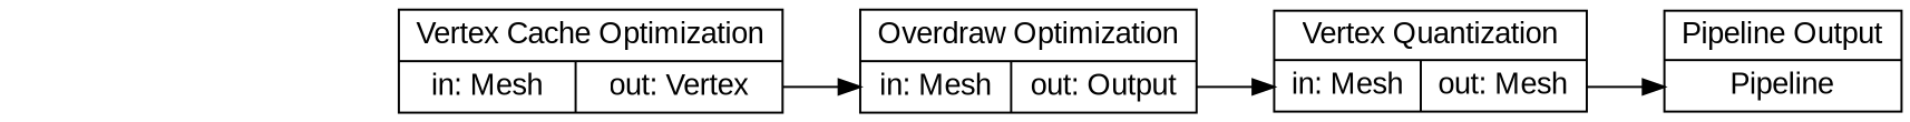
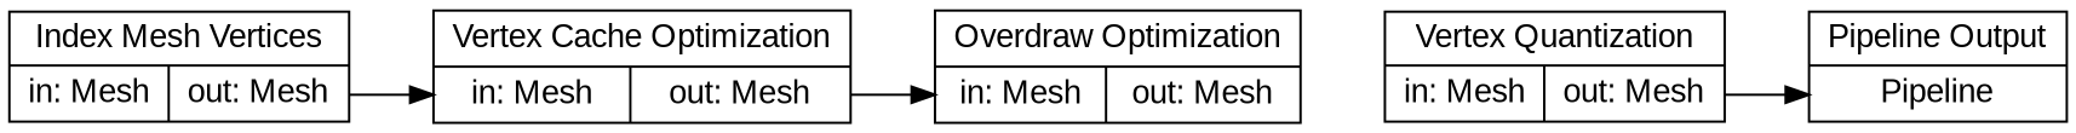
  digraph {
    fontname="Liberation Sans"
    rankdir=LR
    node [fontname="Liberation Sans" shape=record]
    edge [fontname="Liberation Sans" headport=in tailport=out]
-   n2 [label="Vertex Cache Optimization|{<in>in: Mesh|<out>out: Vertex}"]
+   n1 [label="Index Mesh Vertices|{<in>in: Mesh|<out>out: Mesh}"]
+   n2 [label="Vertex Cache Optimization|{<in>in: Mesh|<out>out: Mesh}"]
    n3 [label="Pipeline Output|<in>Pipeline"]
-   n4 [label="Overdraw Optimization|{<in>in: Mesh|<out>out: Output}"]
+   n4 [label="Overdraw Optimization|{<in>in: Mesh|<out>out: Mesh}"]
    n5 [label="Vertex Quantization|{<in>in: Mesh|<out>out: Mesh}"]
+   n1 -> n2
    n2 -> n4
-   n4 -> n5
    n5 -> n3
  }
